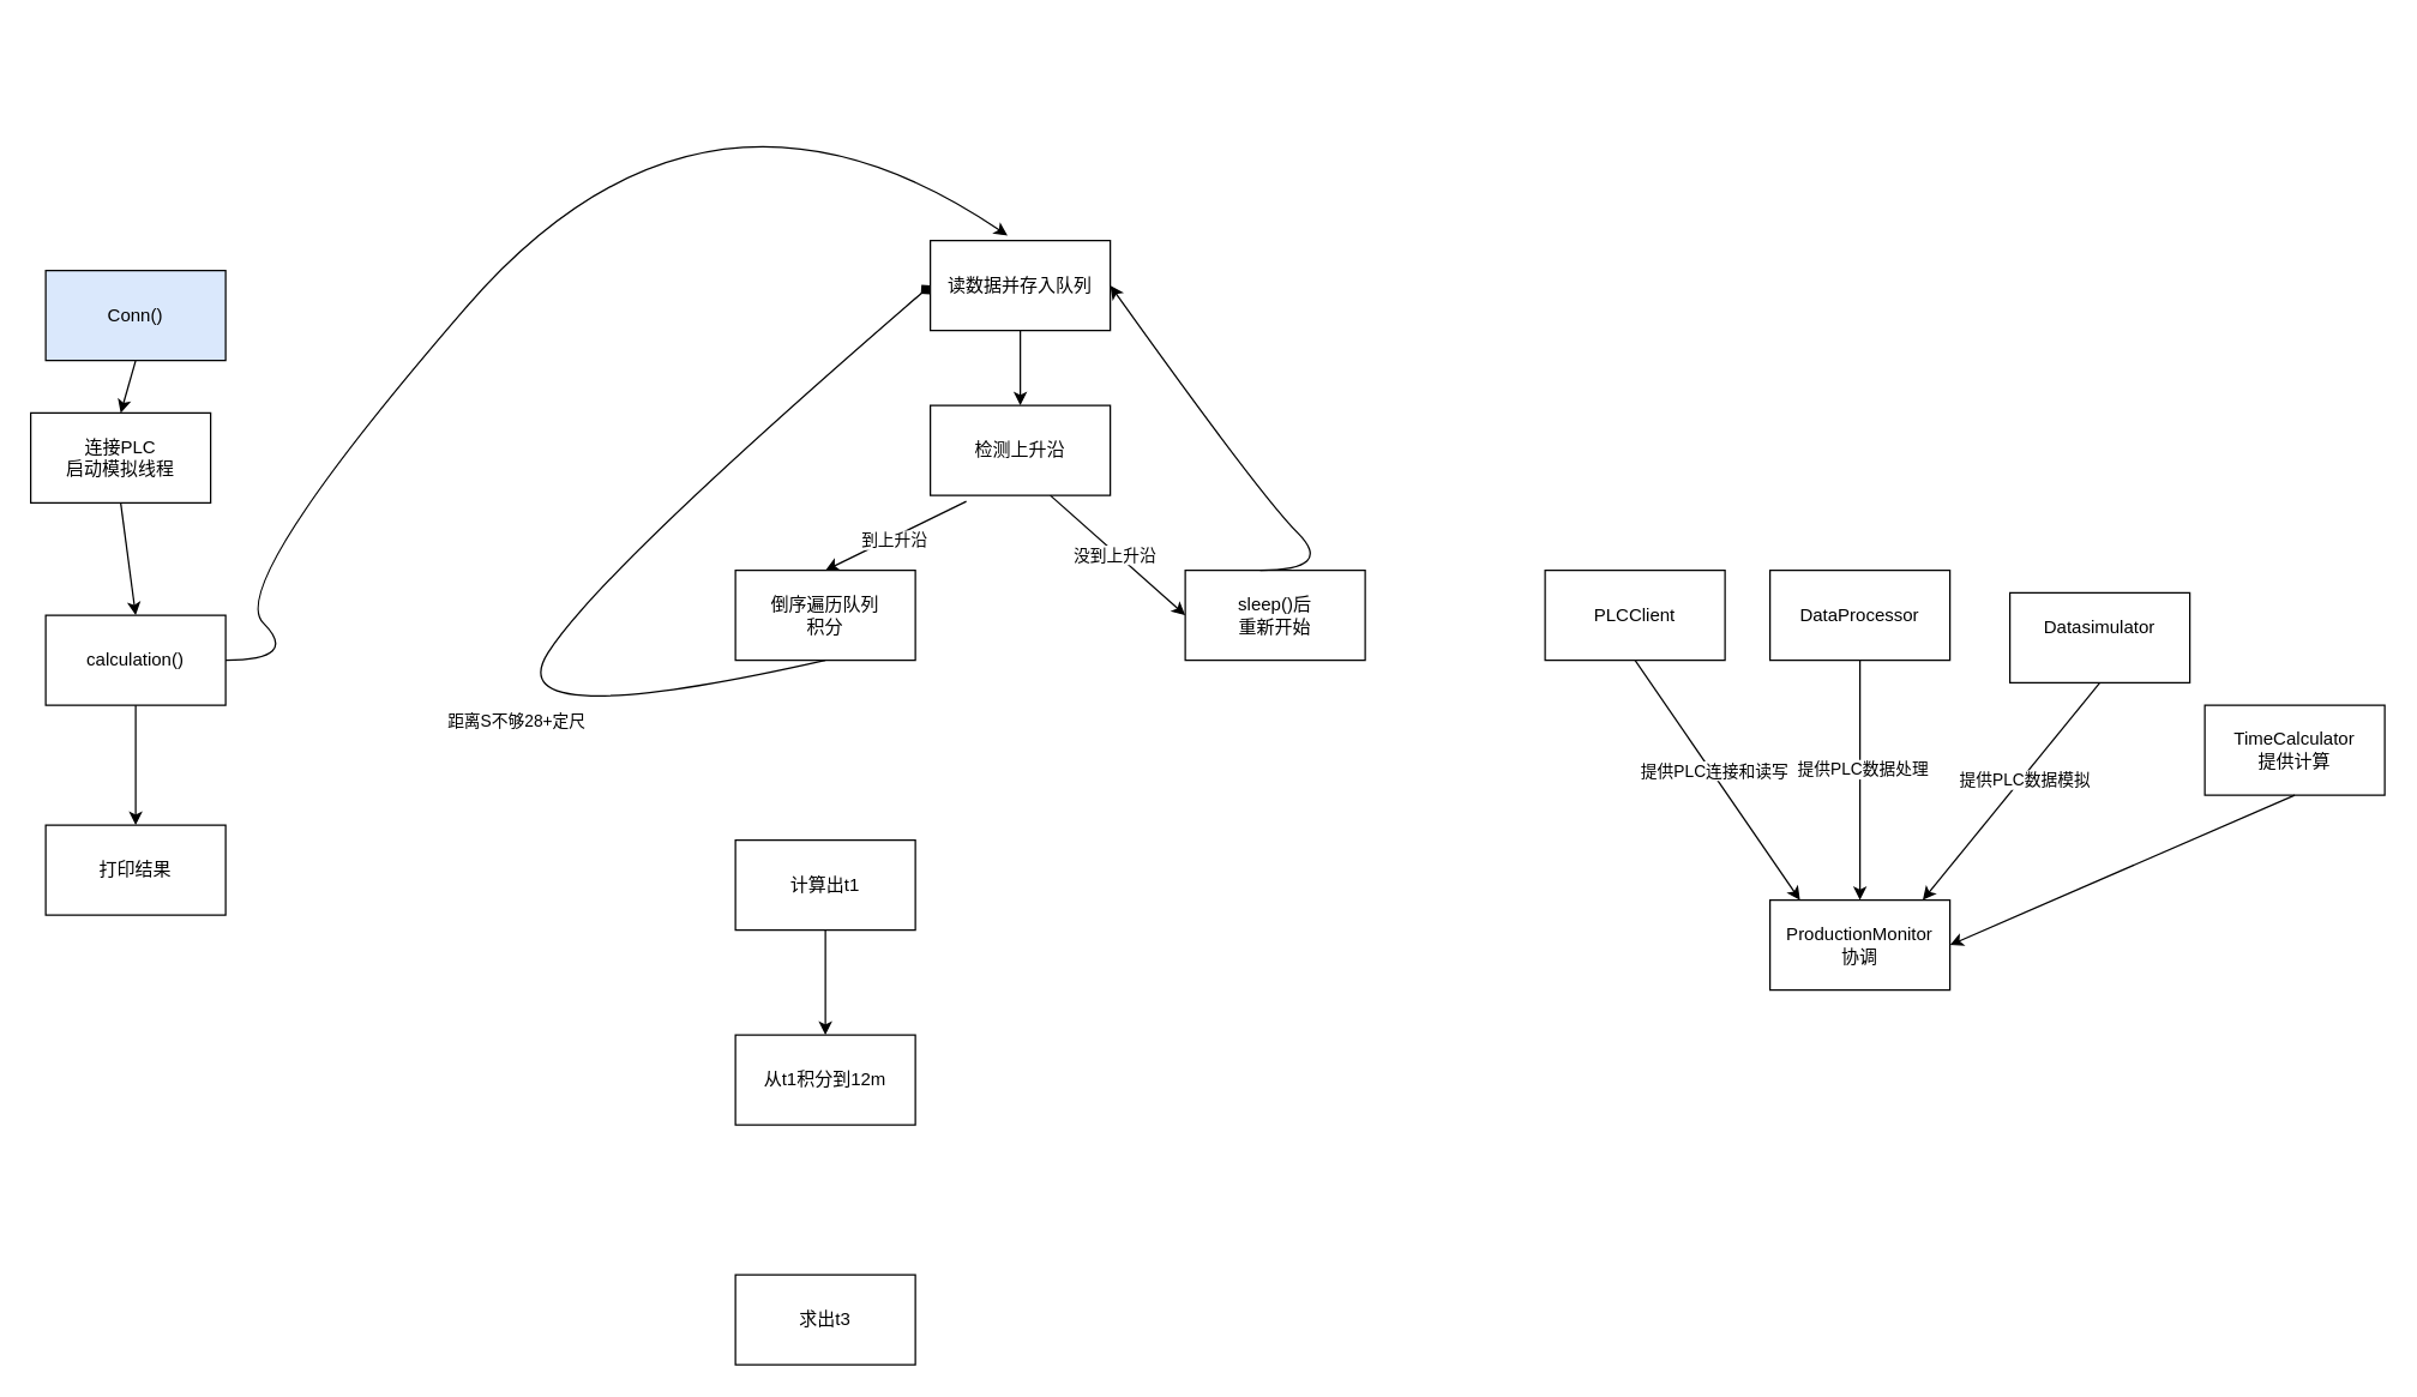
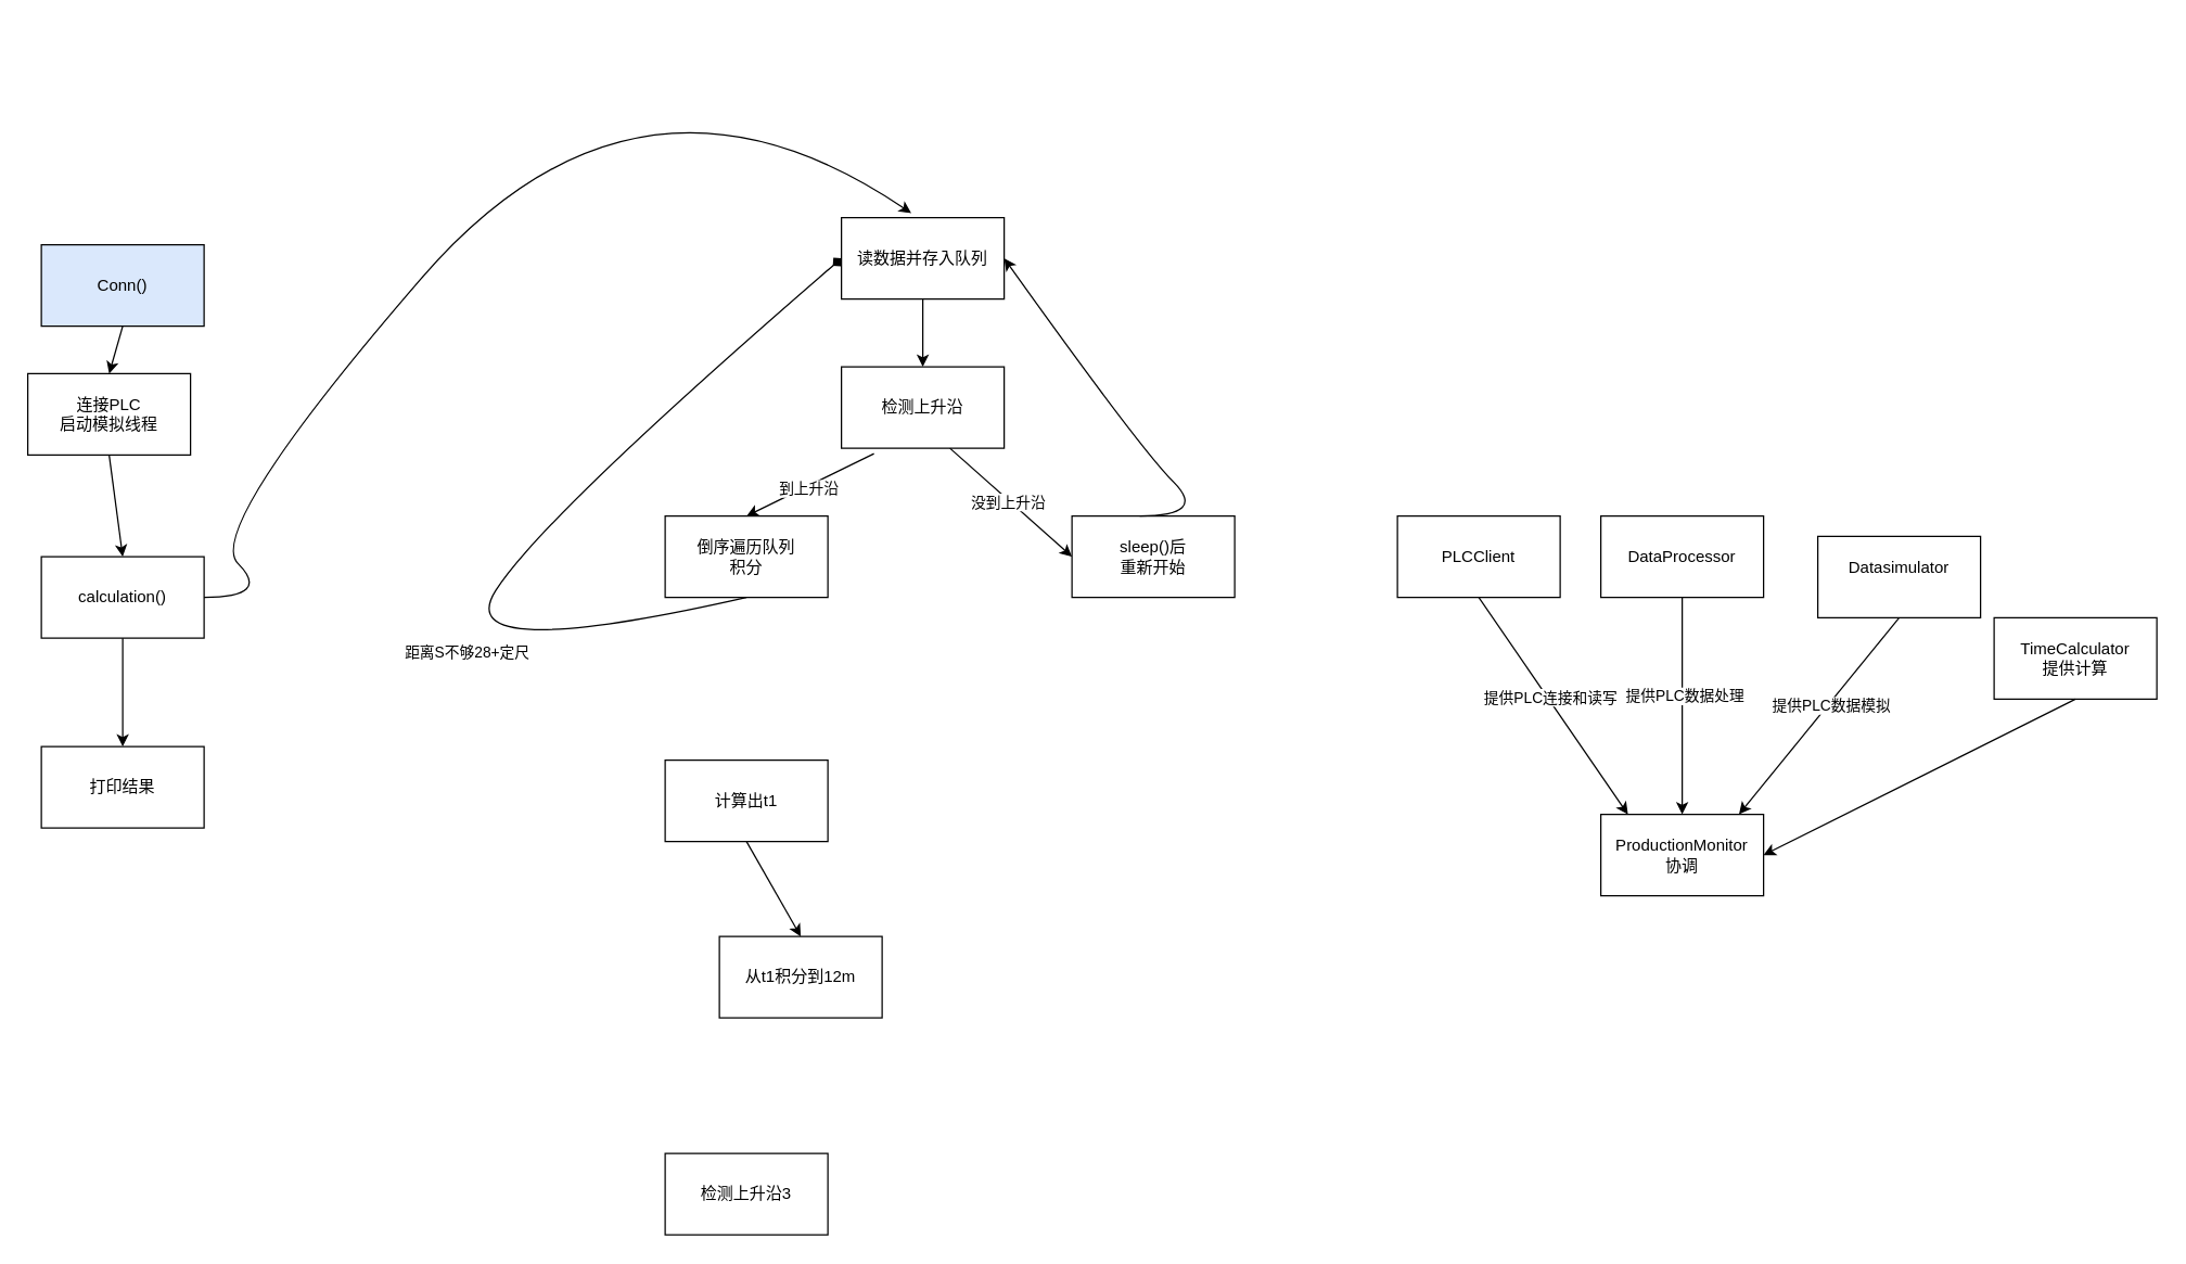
  <mxCell id="0" />
  <mxCell id="1" parent="0" />
  <mxCell id="2" value="Conn()" style="whiteSpace=wrap;html=1;fillColor=#dae8fc;" vertex="1" parent="1"><mxGeometry x="30" y="180" width="120" height="60" as="geometry" /></mxCell>
  <mxCell id="3" value="连接PLC&lt;div&gt;启动模拟线程&lt;/div&gt;" style="whiteSpace=wrap;html=1;" vertex="1" parent="1"><mxGeometry x="20" y="275" width="120" height="60" as="geometry" /></mxCell>
  <mxCell id="4" value="calculation()" style="whiteSpace=wrap;html=1;" vertex="1" parent="1"><mxGeometry x="30" y="410" width="120" height="60" as="geometry" /></mxCell>
  <mxCell id="5" value="读数据并存入队列" style="whiteSpace=wrap;html=1;" vertex="1" parent="1"><mxGeometry x="620" y="160" width="120" height="60" as="geometry" /></mxCell>
  <mxCell id="6" value="检测上升沿" style="whiteSpace=wrap;html=1;" vertex="1" parent="1"><mxGeometry x="620" y="270" width="120" height="60" as="geometry" /></mxCell>
  <mxCell id="7" value="sleep()后&lt;div&gt;重新开始&lt;/div&gt;" style="whiteSpace=wrap;html=1;" vertex="1" parent="1"><mxGeometry x="790" y="380" width="120" height="60" as="geometry" /></mxCell>
  <mxCell id="8" value="" style="curved=1;endArrow=classic;html=1;rounded=0;entryX=1;entryY=0.5;entryDx=0;entryDy=0;" edge="1" parent="1" target="5"><mxGeometry width="50" height="50" relative="1" as="geometry"><mxPoint x="840" y="380" as="sourcePoint" /><mxPoint x="890" y="330" as="targetPoint" /><Array as="points"><mxPoint x="890" y="380" /><mxPoint x="840" y="330" /></Array></mxGeometry></mxCell>
  <mxCell id="9" value="" style="endArrow=classic;html=1;rounded=0;entryX=0;entryY=0.5;entryDx=0;entryDy=0;" edge="1" parent="1" target="7"><mxGeometry width="50" height="50" relative="1" as="geometry"><mxPoint x="700" y="330" as="sourcePoint" /><mxPoint x="670" y="380" as="targetPoint" /></mxGeometry></mxCell>
  <mxCell id="10" value="没到上升沿" style="edgeLabel;html=1;align=center;verticalAlign=middle;resizable=0;points=[];" vertex="1" connectable="0" parent="9"><mxGeometry x="-0.036" y="-1" relative="1" as="geometry"><mxPoint as="offset" /></mxGeometry></mxCell>
  <mxCell id="11" value="倒序遍历队列&lt;div&gt;积分&lt;/div&gt;" style="whiteSpace=wrap;html=1;" vertex="1" parent="1"><mxGeometry x="490" y="380" width="120" height="60" as="geometry" /></mxCell>
  <mxCell id="12" value="" style="endArrow=classic;html=1;rounded=0;exitX=0.2;exitY=1.067;exitDx=0;exitDy=0;exitPerimeter=0;entryX=0.5;entryY=0;entryDx=0;entryDy=0;" edge="1" parent="1" source="6" target="11"><mxGeometry width="50" height="50" relative="1" as="geometry"><mxPoint x="540" y="460" as="sourcePoint" /><mxPoint x="590" y="410" as="targetPoint" /></mxGeometry></mxCell>
  <mxCell id="13" value="到上升沿" style="edgeLabel;html=1;align=center;verticalAlign=middle;resizable=0;points=[];" vertex="1" connectable="0" parent="12"><mxGeometry x="0.043" y="1" relative="1" as="geometry"><mxPoint as="offset" /></mxGeometry></mxCell>
  <mxCell id="14" value="" style="endArrow=classic;html=1;rounded=0;exitX=0.5;exitY=1;exitDx=0;exitDy=0;entryX=0.5;entryY=0;entryDx=0;entryDy=0;" edge="1" parent="1" source="5" target="6"><mxGeometry width="50" height="50" relative="1" as="geometry"><mxPoint x="540" y="460" as="sourcePoint" /><mxPoint x="590" y="410" as="targetPoint" /></mxGeometry></mxCell>
  <mxCell id="15" value="" style="curved=1;endArrow=diamond;html=1;rounded=0;exitX=0.5;exitY=1;exitDx=0;exitDy=0;entryX=0;entryY=0.5;entryDx=0;entryDy=0;" edge="1" parent="1" source="11" target="5"><mxGeometry width="50" height="50" relative="1" as="geometry"><mxPoint x="550" y="530" as="sourcePoint" /><mxPoint x="370" y="340" as="targetPoint" /><Array as="points"><mxPoint x="330" y="490" /><mxPoint x="400" y="380" /></Array></mxGeometry></mxCell>
  <mxCell id="16" value="距离S不够28+定尺" style="edgeLabel;html=1;align=center;verticalAlign=middle;resizable=0;points=[];" vertex="1" connectable="0" parent="15"><mxGeometry x="-0.352" y="-7" relative="1" as="geometry"><mxPoint y="1" as="offset" /></mxGeometry></mxCell>
  <mxCell id="17" value="计算出t1" style="whiteSpace=wrap;html=1;" vertex="1" parent="1"><mxGeometry x="490" y="560" width="120" height="60" as="geometry" /></mxCell>
- <mxCell id="18" value="从t1积分到12m" style="whiteSpace=wrap;html=1;" vertex="1" parent="1"><mxGeometry x="490" y="690" width="120" height="60" as="geometry" /></mxCell>
+ <mxCell id="18" value="从t1积分到12m" style="whiteSpace=wrap;html=1;" vertex="1" parent="1"><mxGeometry x="530" y="690" width="120" height="60" as="geometry" /></mxCell>
  <mxCell id="19" value="" style="endArrow=classic;html=1;rounded=0;exitX=0.5;exitY=1;exitDx=0;exitDy=0;entryX=0.5;entryY=0;entryDx=0;entryDy=0;" edge="1" parent="1" source="17" target="18"><mxGeometry width="50" height="50" relative="1" as="geometry"><mxPoint x="570" y="670" as="sourcePoint" /><mxPoint x="620" y="620" as="targetPoint" /></mxGeometry></mxCell>
- <mxCell id="20" value="求出t3" style="whiteSpace=wrap;html=1;" vertex="1" parent="1"><mxGeometry x="490" y="850" width="120" height="60" as="geometry" /></mxCell>
+ <mxCell id="20" value="检测上升沿3" style="whiteSpace=wrap;html=1;" vertex="1" parent="1"><mxGeometry x="490" y="850" width="120" height="60" as="geometry" /></mxCell>
  <mxCell id="21" value="" style="curved=1;endArrow=classic;html=1;rounded=0;entryX=0.429;entryY=-0.055;entryDx=0;entryDy=0;entryPerimeter=0;" edge="1" parent="1" target="5"><mxGeometry width="50" height="50" relative="1" as="geometry"><mxPoint x="150" y="440" as="sourcePoint" /><mxPoint x="630" y="70" as="targetPoint" /><Array as="points"><mxPoint x="200" y="440" /><mxPoint x="150" y="390" /><mxPoint x="470" y="20" /></Array></mxGeometry></mxCell>
  <mxCell id="22" value="打印结果" style="whiteSpace=wrap;html=1;" vertex="1" parent="1"><mxGeometry x="30" y="550" width="120" height="60" as="geometry" /></mxCell>
  <mxCell id="23" value="" style="endArrow=classic;html=1;rounded=0;entryX=0.5;entryY=0;entryDx=0;entryDy=0;" edge="1" parent="1" target="3"><mxGeometry width="50" height="50" relative="1" as="geometry"><mxPoint x="90" y="240" as="sourcePoint" /><mxPoint x="140" y="190" as="targetPoint" /></mxGeometry></mxCell>
  <mxCell id="24" value="" style="endArrow=classic;html=1;rounded=0;entryX=0.5;entryY=0;entryDx=0;entryDy=0;exitX=0.5;exitY=1;exitDx=0;exitDy=0;" edge="1" parent="1" source="3" target="4"><mxGeometry width="50" height="50" relative="1" as="geometry"><mxPoint x="100" y="380" as="sourcePoint" /><mxPoint x="100" y="430" as="targetPoint" /></mxGeometry></mxCell>
  <mxCell id="25" value="" style="endArrow=classic;html=1;rounded=0;exitX=0.5;exitY=1;exitDx=0;exitDy=0;" edge="1" parent="1" source="4"><mxGeometry width="50" height="50" relative="1" as="geometry"><mxPoint x="90" y="500" as="sourcePoint" /><mxPoint x="90" y="550" as="targetPoint" /></mxGeometry></mxCell>
  <mxCell id="26" value="PLCClient" style="whiteSpace=wrap;html=1;" vertex="1" parent="1"><mxGeometry x="1030" y="380" width="120" height="60" as="geometry" /></mxCell>
  <mxCell id="27" value="DataProcessor" style="whiteSpace=wrap;html=1;" vertex="1" parent="1"><mxGeometry x="1180" y="380" width="120" height="60" as="geometry" /></mxCell>
  <mxCell id="28" value="Datasimulator&lt;div&gt;&lt;br&gt;&lt;/div&gt;" style="whiteSpace=wrap;html=1;" vertex="1" parent="1"><mxGeometry x="1340" y="395" width="120" height="60" as="geometry" /></mxCell>
  <mxCell id="29" value="ProductionMonitor&lt;div&gt;协调&lt;/div&gt;" style="whiteSpace=wrap;html=1;" vertex="1" parent="1"><mxGeometry x="1180" y="600" width="120" height="60" as="geometry" /></mxCell>
  <mxCell id="30" value="" style="endArrow=classic;html=1;rounded=0;exitX=0.5;exitY=1;exitDx=0;exitDy=0;" edge="1" parent="1" source="26"><mxGeometry width="50" height="50" relative="1" as="geometry"><mxPoint x="1130" y="530" as="sourcePoint" /><mxPoint x="1200" y="600" as="targetPoint" /></mxGeometry></mxCell>
  <mxCell id="31" value="提供PLC连接和读写" style="edgeLabel;html=1;align=center;verticalAlign=middle;resizable=0;points=[];" vertex="1" connectable="0" parent="30"><mxGeometry x="-0.068" y="2" relative="1" as="geometry"><mxPoint as="offset" /></mxGeometry></mxCell>
  <mxCell id="32" value="" style="endArrow=classic;html=1;rounded=0;exitX=0.5;exitY=1;exitDx=0;exitDy=0;entryX=0.5;entryY=0;entryDx=0;entryDy=0;" edge="1" parent="1" source="27" target="29"><mxGeometry width="50" height="50" relative="1" as="geometry"><mxPoint x="1240" y="520" as="sourcePoint" /><mxPoint x="1290" y="470" as="targetPoint" /></mxGeometry></mxCell>
  <mxCell id="33" value="提供PLC数据处理" style="edgeLabel;html=1;align=center;verticalAlign=middle;resizable=0;points=[];" vertex="1" connectable="0" parent="32"><mxGeometry x="-0.097" y="1" relative="1" as="geometry"><mxPoint as="offset" /></mxGeometry></mxCell>
  <mxCell id="34" value="" style="endArrow=classic;html=1;rounded=0;entryX=0.849;entryY=-0.002;entryDx=0;entryDy=0;exitX=0.5;exitY=1;exitDx=0;exitDy=0;entryPerimeter=0;" edge="1" parent="1" source="28" target="29"><mxGeometry width="50" height="50" relative="1" as="geometry"><mxPoint x="1350" y="510" as="sourcePoint" /><mxPoint x="1350" y="670" as="targetPoint" /></mxGeometry></mxCell>
  <mxCell id="35" value="提供PLC数据模拟" style="edgeLabel;html=1;align=center;verticalAlign=middle;resizable=0;points=[];" vertex="1" connectable="0" parent="34"><mxGeometry x="-0.128" y="2" relative="1" as="geometry"><mxPoint as="offset" /></mxGeometry></mxCell>
- <mxCell id="36" value="TimeCalculator&lt;div&gt;提供计算&lt;/div&gt;" style="whiteSpace=wrap;html=1;" vertex="1" parent="1"><mxGeometry x="1470" y="470" width="120" height="60" as="geometry" /></mxCell>
+ <mxCell id="36" value="TimeCalculator&lt;div&gt;提供计算&lt;/div&gt;" style="whiteSpace=wrap;html=1;" vertex="1" parent="1"><mxGeometry x="1470" y="455" width="120" height="60" as="geometry" /></mxCell>
  <mxCell id="37" value="" style="endArrow=classic;html=1;rounded=0;exitX=0.5;exitY=1;exitDx=0;exitDy=0;entryX=1;entryY=0.5;entryDx=0;entryDy=0;" edge="1" parent="1" source="36" target="29"><mxGeometry width="50" height="50" relative="1" as="geometry"><mxPoint x="1420" y="610" as="sourcePoint" /><mxPoint x="1470" y="560" as="targetPoint" /></mxGeometry></mxCell>
